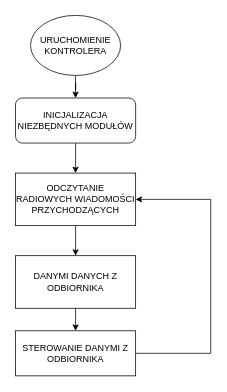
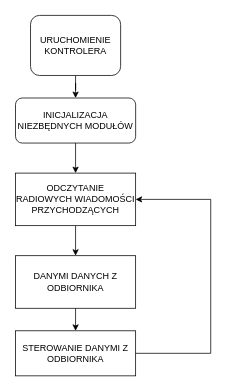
  <mxCell id="0" />
  <mxCell id="1" parent="0" />
  <mxCell id="2" value="" style="edgeStyle=orthogonalEdgeStyle;rounded=0;orthogonalLoop=1;jettySize=auto;html=1;" parent="1" source="3" target="5" edge="1"><mxGeometry relative="1" as="geometry" /></mxCell>
- <mxCell id="3" value="URUCHOMIENIE&lt;br&gt;KONTROLERA" style="ellipse;whiteSpace=wrap;html=1;" parent="1" vertex="1"><mxGeometry x="40" y="20" width="120" height="80" as="geometry" /></mxCell>
+ <mxCell id="3" value="URUCHOMIENIE&lt;br&gt;KONTROLERA" style="whiteSpace=wrap;html=1;rounded=1;" parent="1" vertex="1"><mxGeometry x="40" y="20" width="120" height="80" as="geometry" /></mxCell>
  <mxCell id="4" value="" style="edgeStyle=orthogonalEdgeStyle;rounded=0;orthogonalLoop=1;jettySize=auto;html=1;" parent="1" source="5" target="7" edge="1"><mxGeometry relative="1" as="geometry" /></mxCell>
  <mxCell id="5" value="INICJALIZACJA NIEZBĘDNYCH MODUŁÓW" style="whiteSpace=wrap;html=1;rounded=1;" parent="1" vertex="1"><mxGeometry x="20" y="130" width="160" height="60" as="geometry" /></mxCell>
  <mxCell id="6" value="" style="edgeStyle=orthogonalEdgeStyle;rounded=0;orthogonalLoop=1;jettySize=auto;html=1;" parent="1" source="7" target="8" edge="1"><mxGeometry relative="1" as="geometry" /></mxCell>
  <mxCell id="7" value="ODCZYTANIE&lt;br&gt;RADIOWYCH WIADOMOŚCI PRZYCHODZĄCYCH" style="whiteSpace=wrap;html=1;rounded=0;" parent="1" vertex="1"><mxGeometry x="20" y="230" width="160" height="70" as="geometry" /></mxCell>
  <mxCell id="8" value="DANYMI DANYCH Z ODBIORNIKA" style="whiteSpace=wrap;html=1;rounded=0;" parent="1" vertex="1"><mxGeometry x="20" y="340" width="160" height="70" as="geometry" /></mxCell>
  <mxCell id="9" value="STEROWANIE DANYMI Z ODBIORNIKA" style="whiteSpace=wrap;html=1;" parent="1" vertex="1"><mxGeometry x="20" y="440" width="160" height="60" as="geometry" /></mxCell>
  <mxCell id="10" value="" style="endArrow=classic;html=1;rounded=0;exitX=0.5;exitY=1;exitDx=0;exitDy=0;entryX=0.5;entryY=0;entryDx=0;entryDy=0;" parent="1" source="8" edge="1"><mxGeometry width="50" height="50" relative="1" as="geometry"><mxPoint x="160" y="450" as="sourcePoint" /><mxPoint x="100" y="440" as="targetPoint" /></mxGeometry></mxCell>
  <mxCell id="11" value="" style="endArrow=classic;html=1;rounded=0;exitX=1;exitY=0.5;exitDx=0;exitDy=0;entryX=1;entryY=0.5;entryDx=0;entryDy=0;" parent="1" source="9" target="7" edge="1"><mxGeometry width="50" height="50" relative="1" as="geometry"><mxPoint x="160" y="880" as="sourcePoint" /><mxPoint x="230" y="360" as="targetPoint" /><Array as="points"><mxPoint x="280" y="470" /><mxPoint x="280" y="265" /></Array></mxGeometry></mxCell>
